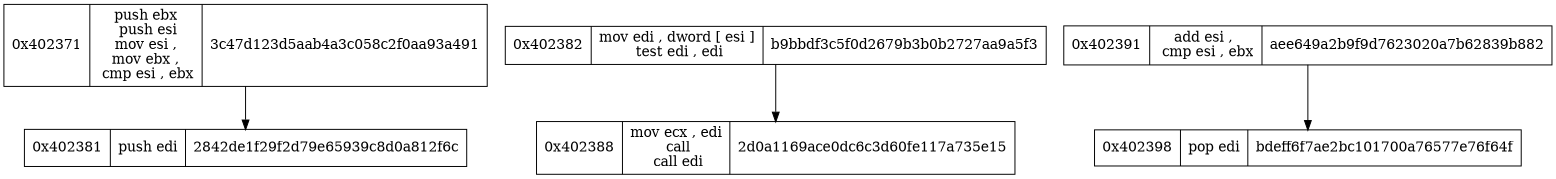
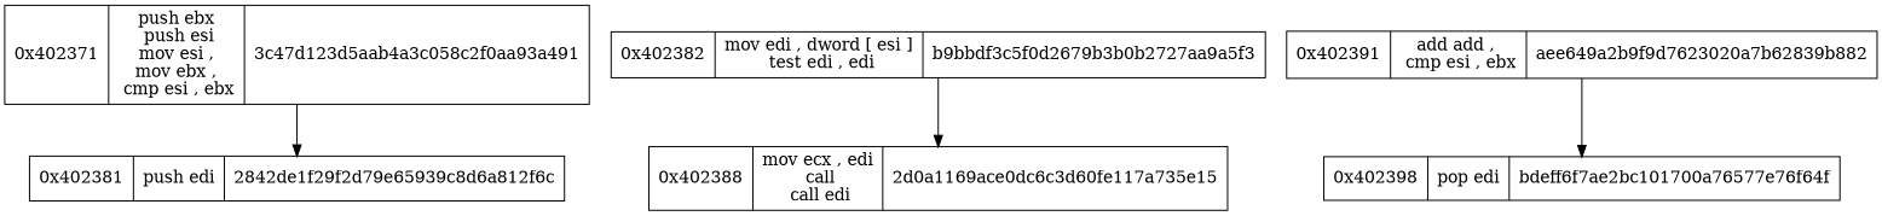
  digraph {
    node [shape=record]
    n1 [label="0x402371|  push ebx\n push esi\n mov esi , \n mov ebx , \n cmp esi ,  ebx\n| 3c47d123d5aab4a3c058c2f0aa93a491"]
-   n2 [label="0x402381|  push edi\n| 2842de1f29f2d79e65939c8d0a812f6c"]
+   n2 [label="0x402381|  push edi\n| 2842de1f29f2d79e65939c8d6a812f6c"]
    n3 [label="0x402382|  mov edi ,  dword  [ esi ]\n test edi ,  edi\n| b9bbdf3c5f0d2679b3b0b2727aa9a5f3"]
    n4 [label="0x402388|  mov ecx ,  edi\n call\n call edi\n| 2d0a1169ace0dc6c3d60fe117a735e15"]
-   n5 [label="0x402391|  add esi , \n cmp esi ,  ebx\n| aee649a2b9f9d7623020a7b62839b882"]
+   n5 [label="0x402391|  add add , \n cmp esi ,  ebx\n| aee649a2b9f9d7623020a7b62839b882"]
    n6 [label="0x402398|  pop edi\n| bdeff6f7ae2bc101700a76577e76f64f"]
    n1 -> n2
    n3 -> n4
    n5 -> n6
  }
